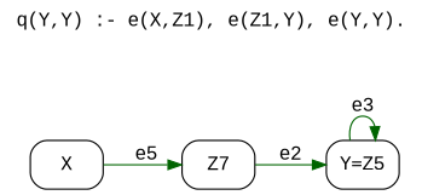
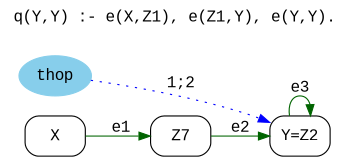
  digraph {
    fontname="Liberation Mono"
    label="q(Y,Y) :- e(X,Z1), e(Z1,Y), e(Y,Y)."
    labelloc=t
    rankdir=LR
    node [fontname="Liberation Mono" shape=box style=rounded]
    edge [color=darkgreen fontname="Liberation Mono"]
    n1 [height=0.5 label=Z7 width=0.75]
-   n2 [height=0.5 label="Y=Z5" width=0.75]
+   n2 [height=0.5 label="Y=Z2" width=0.75]
    X [height=0.5 width=0.75]
+   thop [color=skyblue fillcolor=skyblue height=0.5 shape=oval style="filled,rounded" width=0.79437]
    n1 -> n2 [label=e2]
    n2 -> n2 [label=e3]
-   X -> n1 [label=e5]
+   X -> n1 [label=e1]
+   thop -> n2 [color=blue constraint=false label="1;2" style=dotted]
  }
